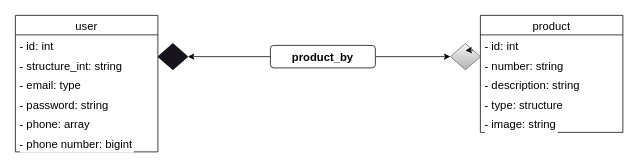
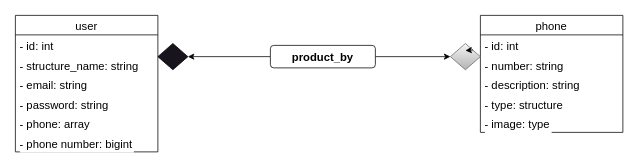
  <mxCell id="0" />
  <mxCell id="1" parent="0" />
  <mxCell id="2" value="user" style="swimlane;fontStyle=0;childLayout=stackLayout;horizontal=1;startSize=26;horizontalStack=0;resizeParent=1;resizeParentMax=0;resizeLast=0;collapsible=1;marginBottom=0;labelBackgroundColor=default;fontSize=15;" parent="1" vertex="1"><mxGeometry x="20" y="20" width="190" height="182" as="geometry" /></mxCell>
  <mxCell id="3" value="- id: int" style="text;align=left;verticalAlign=top;spacingLeft=4;spacingRight=4;overflow=hidden;rotatable=0;points=[[0,0.5],[1,0.5]];portConstraint=eastwest;labelBackgroundColor=default;fontSize=15;" parent="2" vertex="1"><mxGeometry y="26" width="190" height="26" as="geometry" /></mxCell>
- <mxCell id="4" value="- structure_int: string" style="text;align=left;verticalAlign=top;spacingLeft=4;spacingRight=4;overflow=hidden;rotatable=0;points=[[0,0.5],[1,0.5]];portConstraint=eastwest;labelBackgroundColor=default;fontSize=15;" parent="2" vertex="1"><mxGeometry y="52" width="190" height="26" as="geometry" /></mxCell>
- <mxCell id="5" value="- email: type" style="text;align=left;verticalAlign=top;spacingLeft=4;spacingRight=4;overflow=hidden;rotatable=0;points=[[0,0.5],[1,0.5]];portConstraint=eastwest;labelBackgroundColor=default;fontSize=15;" parent="2" vertex="1"><mxGeometry y="78" width="190" height="26" as="geometry" /></mxCell>
+ <mxCell id="4" value="- structure_name: string" style="text;align=left;verticalAlign=top;spacingLeft=4;spacingRight=4;overflow=hidden;rotatable=0;points=[[0,0.5],[1,0.5]];portConstraint=eastwest;labelBackgroundColor=default;fontSize=15;" parent="2" vertex="1"><mxGeometry y="52" width="190" height="26" as="geometry" /></mxCell>
+ <mxCell id="5" value="- email: string" style="text;align=left;verticalAlign=top;spacingLeft=4;spacingRight=4;overflow=hidden;rotatable=0;points=[[0,0.5],[1,0.5]];portConstraint=eastwest;labelBackgroundColor=default;fontSize=15;" parent="2" vertex="1"><mxGeometry y="78" width="190" height="26" as="geometry" /></mxCell>
  <mxCell id="6" value="- password: string " style="text;align=left;verticalAlign=top;spacingLeft=4;spacingRight=4;overflow=hidden;rotatable=0;points=[[0,0.5],[1,0.5]];portConstraint=eastwest;labelBackgroundColor=default;fontSize=15;" parent="2" vertex="1"><mxGeometry y="104" width="190" height="26" as="geometry" /></mxCell>
  <mxCell id="7" value="- phone: array" style="text;align=left;verticalAlign=top;spacingLeft=4;spacingRight=4;overflow=hidden;rotatable=0;points=[[0,0.5],[1,0.5]];portConstraint=eastwest;labelBackgroundColor=default;fontSize=15;" parent="2" vertex="1"><mxGeometry y="130" width="190" height="26" as="geometry" /></mxCell>
  <mxCell id="8" value="- phone number: bigint" style="text;align=left;verticalAlign=top;spacingLeft=4;spacingRight=4;overflow=hidden;rotatable=0;points=[[0,0.5],[1,0.5]];portConstraint=eastwest;labelBackgroundColor=default;fontSize=15;" parent="2" vertex="1"><mxGeometry y="156" width="190" height="26" as="geometry" /></mxCell>
- <mxCell id="9" value="product" style="swimlane;fontStyle=0;childLayout=stackLayout;horizontal=1;startSize=26;fillColor=none;horizontalStack=0;resizeParent=1;resizeParentMax=0;resizeLast=0;collapsible=1;marginBottom=0;labelBackgroundColor=default;fontSize=15;fontColor=default;" parent="1" vertex="1"><mxGeometry x="640" y="20" width="190" height="156" as="geometry" /></mxCell>
+ <mxCell id="9" value="phone" style="swimlane;fontStyle=0;childLayout=stackLayout;horizontal=1;startSize=26;fillColor=none;horizontalStack=0;resizeParent=1;resizeParentMax=0;resizeLast=0;collapsible=1;marginBottom=0;labelBackgroundColor=default;fontSize=15;fontColor=default;" parent="1" vertex="1"><mxGeometry x="640" y="20" width="190" height="156" as="geometry" /></mxCell>
  <mxCell id="10" value="- id: int" style="text;strokeColor=none;fillColor=none;align=left;verticalAlign=top;spacingLeft=4;spacingRight=4;overflow=hidden;rotatable=0;points=[[0,0.5],[1,0.5]];portConstraint=eastwest;labelBackgroundColor=default;fontSize=15;fontColor=default;" parent="9" vertex="1"><mxGeometry y="26" width="190" height="26" as="geometry" /></mxCell>
  <mxCell id="11" value="- number: string" style="text;strokeColor=none;fillColor=none;align=left;verticalAlign=top;spacingLeft=4;spacingRight=4;overflow=hidden;rotatable=0;points=[[0,0.5],[1,0.5]];portConstraint=eastwest;labelBackgroundColor=default;fontSize=15;fontColor=default;" parent="9" vertex="1"><mxGeometry y="52" width="190" height="26" as="geometry" /></mxCell>
  <mxCell id="12" value="- description: string" style="text;strokeColor=none;fillColor=none;align=left;verticalAlign=top;spacingLeft=4;spacingRight=4;overflow=hidden;rotatable=0;points=[[0,0.5],[1,0.5]];portConstraint=eastwest;labelBackgroundColor=default;fontSize=15;fontColor=default;" parent="9" vertex="1"><mxGeometry y="78" width="190" height="26" as="geometry" /></mxCell>
  <mxCell id="13" value="- type: structure" style="text;strokeColor=none;fillColor=none;align=left;verticalAlign=top;spacingLeft=4;spacingRight=4;overflow=hidden;rotatable=0;points=[[0,0.5],[1,0.5]];portConstraint=eastwest;labelBackgroundColor=default;fontSize=15;fontColor=default;" parent="9" vertex="1"><mxGeometry y="104" width="190" height="26" as="geometry" /></mxCell>
- <mxCell id="14" value="- image: string" style="text;strokeColor=none;fillColor=none;align=left;verticalAlign=top;spacingLeft=4;spacingRight=4;overflow=hidden;rotatable=0;points=[[0,0.5],[1,0.5]];portConstraint=eastwest;labelBackgroundColor=default;fontSize=15;fontColor=default;" parent="9" vertex="1"><mxGeometry y="130" width="190" height="26" as="geometry" /></mxCell>
+ <mxCell id="14" value="- image: type" style="text;strokeColor=none;fillColor=none;align=left;verticalAlign=top;spacingLeft=4;spacingRight=4;overflow=hidden;rotatable=0;points=[[0,0.5],[1,0.5]];portConstraint=eastwest;labelBackgroundColor=default;fontSize=15;fontColor=default;" parent="9" vertex="1"><mxGeometry y="130" width="190" height="26" as="geometry" /></mxCell>
  <mxCell id="15" value="" style="edgeStyle=none;html=1;fontSize=15;fontColor=default;" parent="1" source="17" target="18" edge="1"><mxGeometry relative="1" as="geometry" /></mxCell>
  <mxCell id="16" value="" style="edgeStyle=none;html=1;fontSize=15;fontColor=default;" parent="1" source="17" target="19" edge="1"><mxGeometry relative="1" as="geometry" /></mxCell>
  <mxCell id="17" value="product_by" style="fontStyle=1;labelBackgroundColor=default;fontSize=15;fontColor=default;rounded=1;" parent="1" vertex="1"><mxGeometry x="360" y="60" width="140" height="30" as="geometry" /></mxCell>
  <mxCell id="18" value="" style="rhombus;whiteSpace=wrap;html=1;fontSize=15;fillColor=#f5f5f5;fontStyle=1;labelBackgroundColor=#FFFFFF;gradientColor=#b3b3b3;strokeColor=#666666;" parent="1" vertex="1"><mxGeometry x="600" y="57.5" width="40" height="35" as="geometry" /></mxCell>
  <mxCell id="19" value="" style="rhombus;whiteSpace=wrap;html=1;fontSize=15;fillColor=rgb(24, 20, 29);fontColor=default;fontStyle=1;labelBackgroundColor=default;" parent="1" vertex="1"><mxGeometry x="210" y="57.5" width="40" height="35" as="geometry" /></mxCell>
  <mxCell id="20" style="edgeStyle=none;html=1;exitX=1;exitY=0;exitDx=0;exitDy=0;entryX=0.5;entryY=0.266;entryDx=0;entryDy=0;entryPerimeter=0;fontSize=15;fontColor=default;" parent="1" source="18" target="18" edge="1"><mxGeometry relative="1" as="geometry" /></mxCell>
